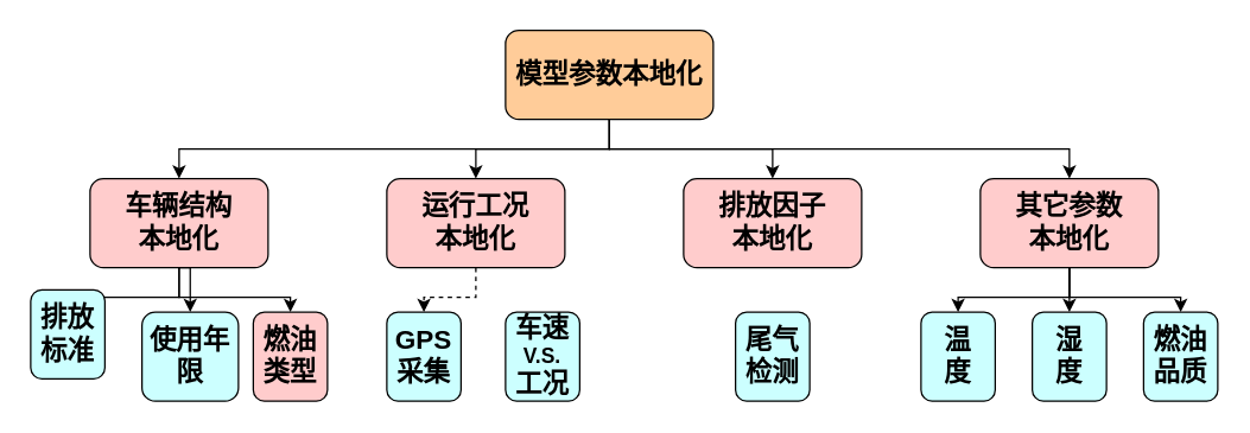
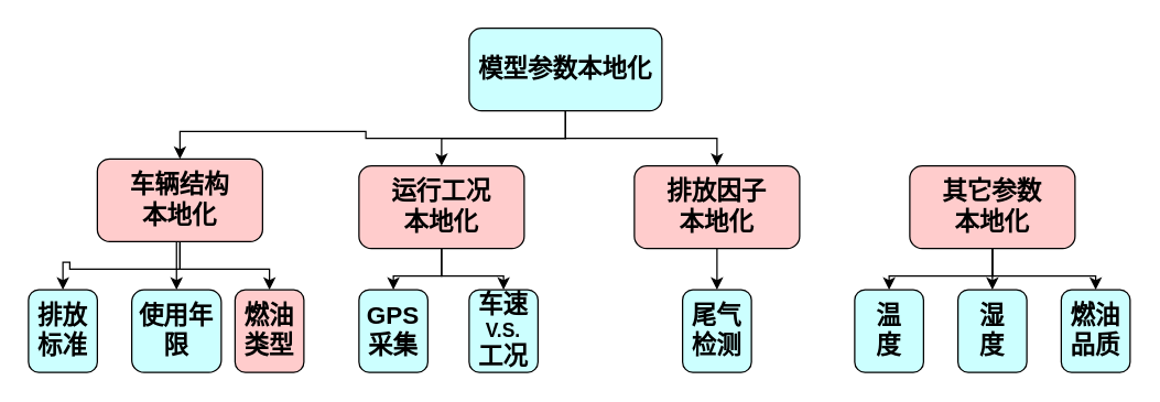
  <mxCell id="0" />
  <mxCell id="1" parent="0" />
  <mxCell id="2" style="edgeStyle=orthogonalEdgeStyle;rounded=0;orthogonalLoop=1;jettySize=auto;html=1;exitX=0.5;exitY=1;exitDx=0;exitDy=0;entryX=0.5;entryY=0;entryDx=0;entryDy=0;" parent="1" source="6" target="10" edge="1"><mxGeometry relative="1" as="geometry" /></mxCell>
- <mxCell id="3" style="edgeStyle=orthogonalEdgeStyle;rounded=0;orthogonalLoop=1;jettySize=auto;html=1;exitX=0.5;exitY=1;exitDx=0;exitDy=0;entryX=0.5;entryY=0;entryDx=0;entryDy=0;" parent="1" source="6" target="19" edge="1"><mxGeometry relative="1" as="geometry" /></mxCell>
  <mxCell id="4" style="edgeStyle=orthogonalEdgeStyle;rounded=0;orthogonalLoop=1;jettySize=auto;html=1;exitX=0.5;exitY=1;exitDx=0;exitDy=0;entryX=0.5;entryY=0;entryDx=0;entryDy=0;" parent="1" source="6" target="15" edge="1"><mxGeometry relative="1" as="geometry" /></mxCell>
  <mxCell id="5" style="edgeStyle=orthogonalEdgeStyle;rounded=0;orthogonalLoop=1;jettySize=auto;html=1;exitX=0.5;exitY=1;exitDx=0;exitDy=0;entryX=0.5;entryY=0;entryDx=0;entryDy=0;" parent="1" source="6" target="13" edge="1"><mxGeometry relative="1" as="geometry" /></mxCell>
- <mxCell id="6" value="&lt;b&gt;&lt;font style=&quot;font-size: 18px&quot;&gt;模型参数本地化&lt;/font&gt;&lt;/b&gt;" style="rounded=1;whiteSpace=wrap;html=1;fillColor=#FFCC99;" parent="1" vertex="1"><mxGeometry x="340" y="20" width="140" height="60" as="geometry" /></mxCell>
+ <mxCell id="6" value="&lt;b&gt;&lt;font style=&quot;font-size: 18px&quot;&gt;模型参数本地化&lt;/font&gt;&lt;/b&gt;" style="rounded=1;whiteSpace=wrap;html=1;fillColor=#ccffff;" parent="1" vertex="1"><mxGeometry x="340" y="20" width="140" height="60" as="geometry" /></mxCell>
  <mxCell id="7" style="edgeStyle=orthogonalEdgeStyle;rounded=0;orthogonalLoop=1;jettySize=auto;html=1;exitX=0.5;exitY=1;exitDx=0;exitDy=0;entryX=0.5;entryY=0;entryDx=0;entryDy=0;" edge="1" parent="1" source="10" target="20"><mxGeometry relative="1" as="geometry" /></mxCell>
  <mxCell id="8" style="edgeStyle=orthogonalEdgeStyle;rounded=0;orthogonalLoop=1;jettySize=auto;html=1;exitX=0.5;exitY=1;exitDx=0;exitDy=0;entryX=0.5;entryY=0;entryDx=0;entryDy=0;" edge="1" parent="1" source="10" target="22"><mxGeometry relative="1" as="geometry" /></mxCell>
  <mxCell id="9" style="edgeStyle=orthogonalEdgeStyle;rounded=0;orthogonalLoop=1;jettySize=auto;html=1;exitX=0.5;exitY=1;exitDx=0;exitDy=0;entryX=0.5;entryY=0;entryDx=0;entryDy=0;" edge="1" parent="1" source="10" target="21"><mxGeometry relative="1" as="geometry" /></mxCell>
- <mxCell id="10" value="&lt;font style=&quot;font-size: 18px&quot;&gt;&lt;b&gt;车辆结构&lt;br&gt;本地化&lt;/b&gt;&lt;/font&gt;" style="rounded=1;whiteSpace=wrap;html=1;fillColor=#FFCCCC;" parent="1" vertex="1"><mxGeometry x="60" y="120" width="120" height="60" as="geometry" /></mxCell>
- <mxCell id="11" style="edgeStyle=orthogonalEdgeStyle;rounded=0;orthogonalLoop=1;jettySize=auto;html=1;exitX=0.5;exitY=1;exitDx=0;exitDy=0;entryX=0.5;entryY=0;entryDx=0;entryDy=0;dashed=1;" edge="1" parent="1" source="13" target="23"><mxGeometry relative="1" as="geometry" /></mxCell>
+ <mxCell id="10" value="&lt;font style=&quot;font-size: 18px&quot;&gt;&lt;b&gt;车辆结构&lt;br&gt;本地化&lt;/b&gt;&lt;/font&gt;" style="rounded=1;whiteSpace=wrap;html=1;fillColor=#FFCCCC;" parent="1" vertex="1"><mxGeometry x="70" y="115" width="120" height="60" as="geometry" /></mxCell>
+ <mxCell id="11" style="edgeStyle=orthogonalEdgeStyle;rounded=0;orthogonalLoop=1;jettySize=auto;html=1;exitX=0.5;exitY=1;exitDx=0;exitDy=0;entryX=0.5;entryY=0;entryDx=0;entryDy=0;" edge="1" parent="1" source="13" target="23"><mxGeometry relative="1" as="geometry" /></mxCell>
+ <mxCell id="12" style="edgeStyle=orthogonalEdgeStyle;rounded=0;orthogonalLoop=1;jettySize=auto;html=1;exitX=0.5;exitY=1;exitDx=0;exitDy=0;entryX=0.5;entryY=0;entryDx=0;entryDy=0;" edge="1" parent="1" source="13" target="24"><mxGeometry relative="1" as="geometry" /></mxCell>
  <mxCell id="13" value="&lt;font style=&quot;font-size: 18px&quot;&gt;&lt;b&gt;运行工况&lt;br&gt;本地化&lt;/b&gt;&lt;/font&gt;" style="rounded=1;whiteSpace=wrap;html=1;fillColor=#FFCCCC;" parent="1" vertex="1"><mxGeometry x="260" y="120" width="120" height="60" as="geometry" /></mxCell>
+ <mxCell id="14" style="edgeStyle=orthogonalEdgeStyle;rounded=0;orthogonalLoop=1;jettySize=auto;html=1;exitX=0.5;exitY=1;exitDx=0;exitDy=0;entryX=0.5;entryY=0;entryDx=0;entryDy=0;" edge="1" parent="1" source="15" target="25"><mxGeometry relative="1" as="geometry" /></mxCell>
  <mxCell id="15" value="&lt;font style=&quot;font-size: 18px&quot;&gt;&lt;b&gt;排放因子&lt;br&gt;本地化&lt;/b&gt;&lt;/font&gt;" style="rounded=1;whiteSpace=wrap;html=1;fillColor=#FFCCCC;" parent="1" vertex="1"><mxGeometry x="460" y="120" width="120" height="60" as="geometry" /></mxCell>
  <mxCell id="16" style="edgeStyle=orthogonalEdgeStyle;rounded=0;orthogonalLoop=1;jettySize=auto;html=1;exitX=0.5;exitY=1;exitDx=0;exitDy=0;entryX=0.5;entryY=0;entryDx=0;entryDy=0;" edge="1" parent="1" source="19" target="26"><mxGeometry relative="1" as="geometry" /></mxCell>
  <mxCell id="17" style="edgeStyle=orthogonalEdgeStyle;rounded=0;orthogonalLoop=1;jettySize=auto;html=1;exitX=0.5;exitY=1;exitDx=0;exitDy=0;entryX=0.5;entryY=0;entryDx=0;entryDy=0;" edge="1" parent="1" source="19" target="28"><mxGeometry relative="1" as="geometry" /></mxCell>
  <mxCell id="18" style="edgeStyle=orthogonalEdgeStyle;rounded=0;orthogonalLoop=1;jettySize=auto;html=1;exitX=0.5;exitY=1;exitDx=0;exitDy=0;entryX=0.5;entryY=0;entryDx=0;entryDy=0;" edge="1" parent="1" source="19" target="27"><mxGeometry relative="1" as="geometry" /></mxCell>
  <mxCell id="19" value="&lt;font style=&quot;font-size: 18px&quot;&gt;&lt;b&gt;其它参数&lt;br&gt;本地化&lt;/b&gt;&lt;/font&gt;" style="rounded=1;whiteSpace=wrap;html=1;fillColor=#FFCCCC;" parent="1" vertex="1"><mxGeometry x="660" y="120" width="120" height="60" as="geometry" /></mxCell>
- <mxCell id="20" value="&lt;font style=&quot;font-size: 18px&quot;&gt;&lt;b&gt;排放标准&lt;/b&gt;&lt;/font&gt;" style="rounded=1;whiteSpace=wrap;html=1;fillColor=#CCFFFF;" vertex="1" parent="1"><mxGeometry x="20" y="195" width="50" height="60" as="geometry" /></mxCell>
+ <mxCell id="20" value="&lt;font style=&quot;font-size: 18px&quot;&gt;&lt;b&gt;排放标准&lt;/b&gt;&lt;/font&gt;" style="rounded=1;whiteSpace=wrap;html=1;fillColor=#CCFFFF;" vertex="1" parent="1"><mxGeometry x="20" y="210" width="50" height="60" as="geometry" /></mxCell>
  <mxCell id="21" value="&lt;font style=&quot;font-size: 18px&quot;&gt;&lt;b&gt;使用年限&lt;/b&gt;&lt;/font&gt;" style="rounded=1;whiteSpace=wrap;html=1;fillColor=#CCFFFF;" vertex="1" parent="1"><mxGeometry x="95" y="210" width="65" height="60" as="geometry" /></mxCell>
  <mxCell id="22" value="&lt;font style=&quot;font-size: 18px&quot;&gt;&lt;b&gt;燃油类型&lt;/b&gt;&lt;/font&gt;" style="rounded=1;whiteSpace=wrap;html=1;fillColor=#ffcccc;" vertex="1" parent="1"><mxGeometry x="170" y="210" width="50" height="60" as="geometry" /></mxCell>
  <mxCell id="23" value="&lt;font style=&quot;font-size: 18px&quot;&gt;&lt;b&gt;GPS&lt;br&gt;采集&lt;/b&gt;&lt;/font&gt;" style="rounded=1;whiteSpace=wrap;html=1;fillColor=#CCFFFF;" vertex="1" parent="1"><mxGeometry x="260" y="210" width="50" height="60" as="geometry" /></mxCell>
  <mxCell id="24" value="&lt;b&gt;&lt;span style=&quot;font-size: 18px&quot;&gt;车速&lt;/span&gt;&lt;br&gt;&lt;font style=&quot;font-size: 14px&quot;&gt;V.S.&lt;/font&gt;&lt;br&gt;&lt;/b&gt;&lt;font style=&quot;font-size: 18px&quot;&gt;&lt;b&gt;工况&lt;/b&gt;&lt;/font&gt;" style="rounded=1;whiteSpace=wrap;html=1;fillColor=#CCFFFF;" vertex="1" parent="1"><mxGeometry x="340" y="210" width="50" height="60" as="geometry" /></mxCell>
  <mxCell id="25" value="&lt;span style=&quot;font-size: 18px&quot;&gt;&lt;b&gt;尾气检测&lt;/b&gt;&lt;/span&gt;" style="rounded=1;whiteSpace=wrap;html=1;fillColor=#CCFFFF;" vertex="1" parent="1"><mxGeometry x="495" y="210" width="50" height="60" as="geometry" /></mxCell>
  <mxCell id="26" value="&lt;span style=&quot;font-size: 18px&quot;&gt;&lt;b&gt;温&lt;/b&gt;&lt;/span&gt;&lt;span style=&quot;color: rgba(0 , 0 , 0 , 0) ; font-family: monospace ; font-size: 0px&quot;&gt;%3CmxGraphModel%3E%3Croot%3E%3CmxCell%20id%3D%220%22%2F%3E%3CmxCell%20id%3D%221%22%20parent%3D%220%22%2F%3E%3CmxCell%20id%3D%222%22%20value%3D%22%26lt%3Bspan%20style%3D%26quot%3Bfont-size%3A%2018px%26quot%3B%26gt%3B%26lt%3Bb%26gt%3B%E5%B0%BE%E6%B0%94%E6%A3%80%E6%B5%8B%26lt%3B%2Fb%26gt%3B%26lt%3B%2Fspan%26gt%3B%22%20style%3D%22rounded%3D1%3BwhiteSpace%3Dwrap%3Bhtml%3D1%3B%22%20vertex%3D%221%22%20parent%3D%221%22%3E%3CmxGeometry%20x%3D%22460%22%20y%3D%22450%22%20width%3D%2250%22%20height%3D%2260%22%20as%3D%22geometry%22%2F%3E%3C%2FmxCell%3E%3C%2Froot%3E%3C%2FmxGraphModel%3E&lt;/span&gt;&lt;span style=&quot;font-size: 18px&quot;&gt;&lt;b&gt;&lt;br&gt;度&lt;/b&gt;&lt;/span&gt;" style="rounded=1;whiteSpace=wrap;html=1;fillColor=#CCFFFF;" vertex="1" parent="1"><mxGeometry x="620" y="210" width="50" height="60" as="geometry" /></mxCell>
  <mxCell id="27" value="&lt;span style=&quot;font-size: 18px&quot;&gt;&lt;b&gt;湿&lt;/b&gt;&lt;/span&gt;&lt;span style=&quot;color: rgba(0 , 0 , 0 , 0) ; font-family: monospace ; font-size: 0px&quot;&gt;%3CmxGraphModel%3E%3Croot%3E%3CmxCell%20id%3D%220%22%2F%3E%3CmxCell%20id%3D%221%22%20parent%3D%220%22%2F%3E%3CmxCell%20id%3D%222%22%20value%3D%22%26lt%3Bspan%20style%3D%26quot%3Bfont-size%3A%2018px%26quot%3B%26gt%3B%26lt%3Bb%26gt%3B%E5%B0%BE%E6%B0%94%E6%A3%80%E6%B5%8B%26lt%3B%2Fb%26gt%3B%26lt%3B%2Fspan%26gt%3B%22%20style%3D%22rounded%3D1%3BwhiteSpace%3Dwrap%3Bhtml%3D1%3B%22%20vertex%3D%221%22%20parent%3D%221%22%3E%3CmxGeometry%20x%3D%22460%22%20y%3D%22450%22%20width%3D%2250%22%20height%3D%2260%22%20as%3D%22geometry%22%2F%3E%3C%2FmxCell%3E%3C%2Froot%3E%3C%2FmxGraphModel%3E&lt;/span&gt;&lt;span style=&quot;font-size: 18px&quot;&gt;&lt;b&gt;&lt;br&gt;度&lt;/b&gt;&lt;/span&gt;" style="rounded=1;whiteSpace=wrap;html=1;fillColor=#CCFFFF;" vertex="1" parent="1"><mxGeometry x="695" y="210" width="50" height="60" as="geometry" /></mxCell>
  <mxCell id="28" value="&lt;span style=&quot;font-size: 18px&quot;&gt;&lt;b&gt;燃油&lt;br&gt;&lt;/b&gt;&lt;/span&gt;&lt;b&gt;&lt;font style=&quot;font-size: 18px&quot;&gt;品质&lt;/font&gt;&lt;/b&gt;" style="rounded=1;whiteSpace=wrap;html=1;fillColor=#CCFFFF;" vertex="1" parent="1"><mxGeometry x="770" y="210" width="50" height="60" as="geometry" /></mxCell>
